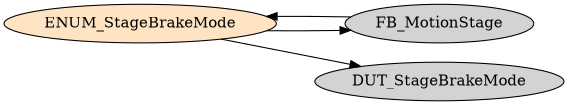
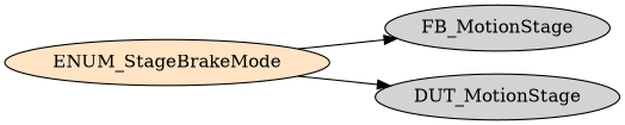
  digraph {
    rankdir=LR
    node [style=filled]
    ENUM_StageBrakeMode [fillcolor=bisque]
    FB_MotionStage
-   DUT_MotionStage [label=DUT_StageBrakeMode]
+   DUT_MotionStage
    ENUM_StageBrakeMode -> FB_MotionStage
    ENUM_StageBrakeMode -> DUT_MotionStage
-   FB_MotionStage -> ENUM_StageBrakeMode
  }
